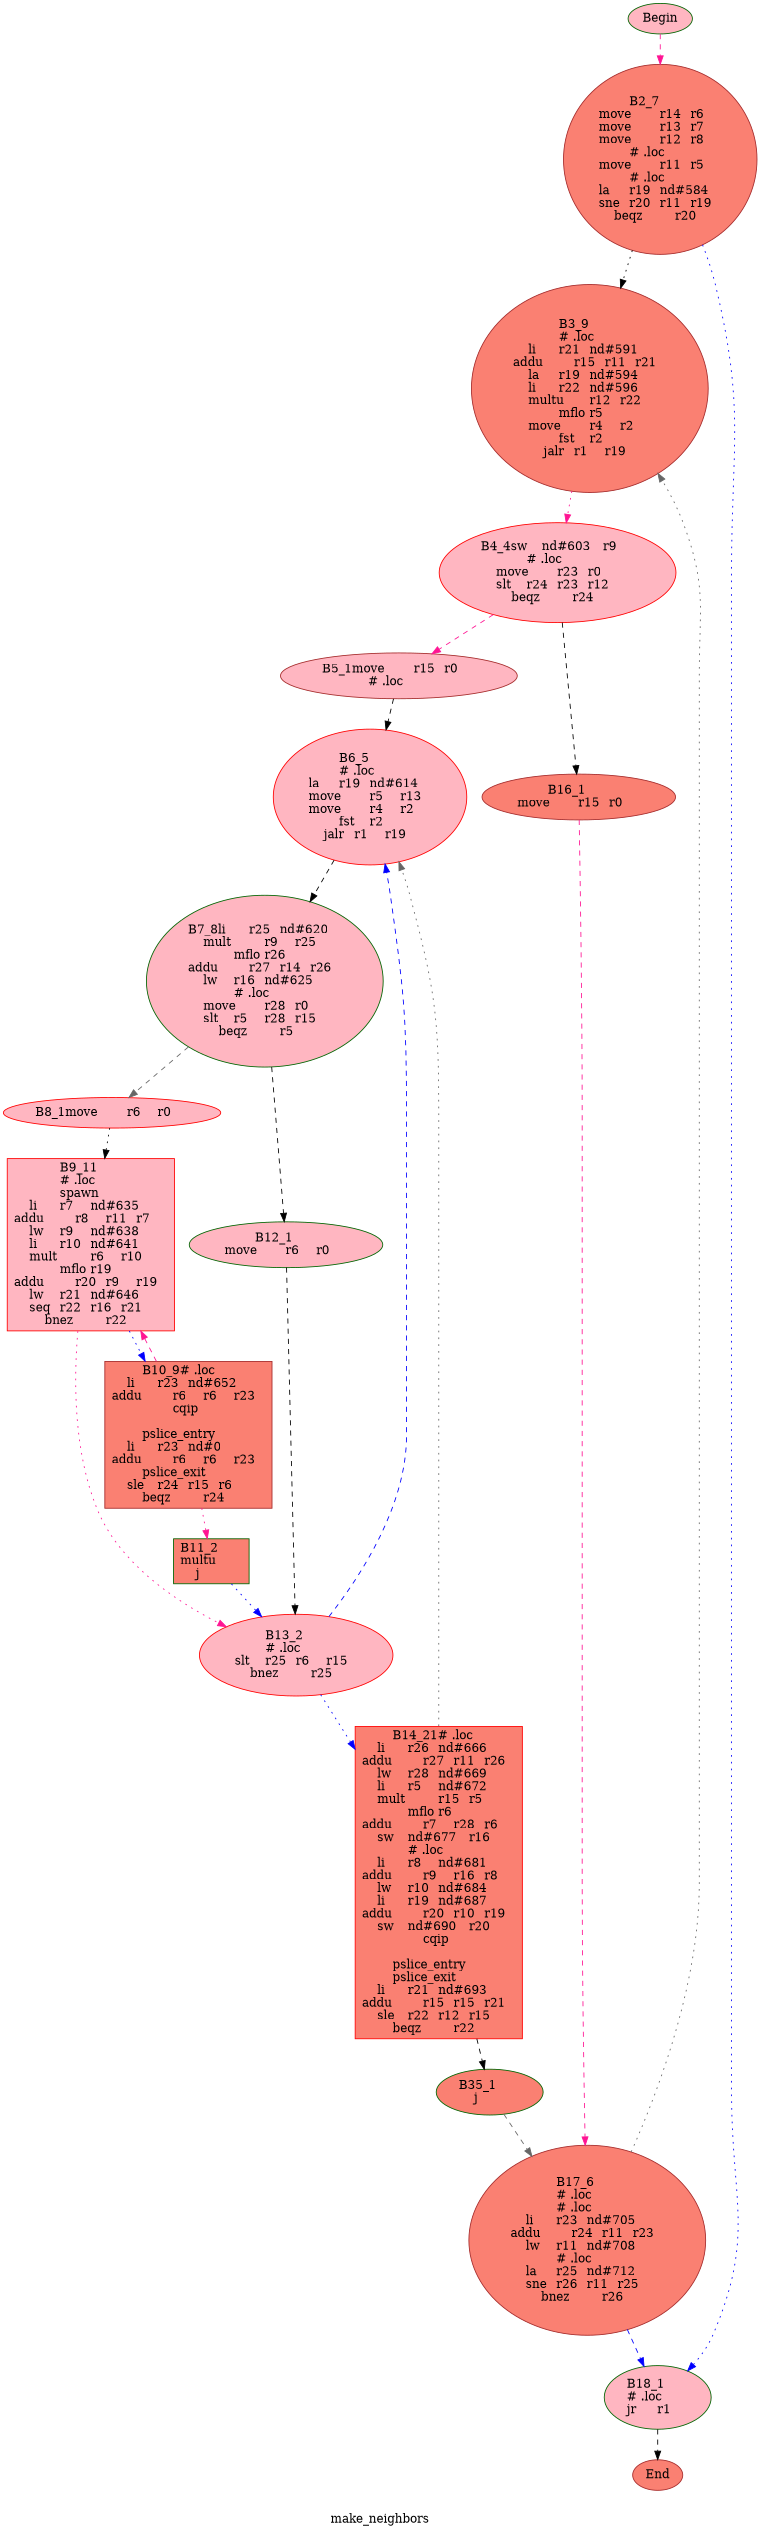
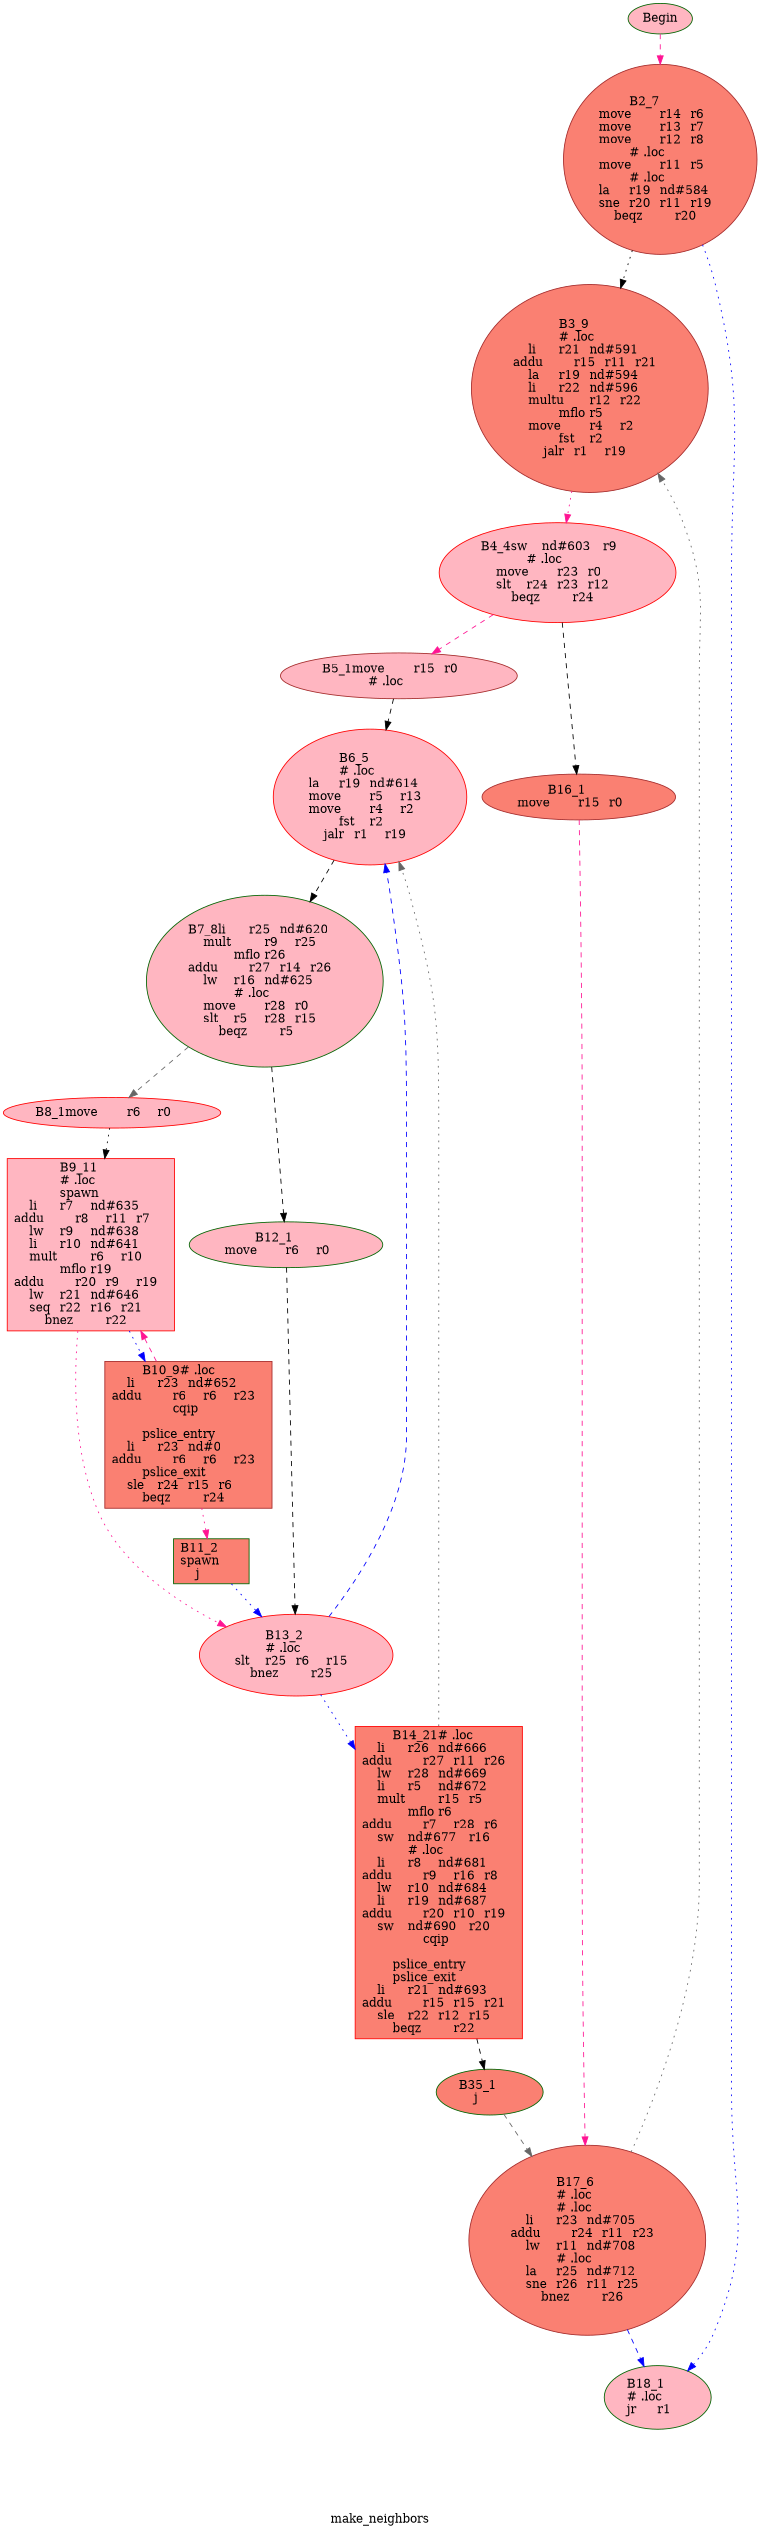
  digraph {
    color=purple
    label=make_neighbors
    style=dashed
    node [color=brown fillcolor=lightpink style=filled]
    edge [color=black style=dashed]
    n1 [color=darkgreen label=Begin]
    n2 [fillcolor=salmon label="B2_7	\nmove	r14	r6	\nmove	r13	r7	\nmove	r12	r8	\n# .loc	\nmove	r11	r5	\n# .loc	\nla	r19	nd#584	\nsne	r20	r11	r19	\nbeqz	r20	\n"]
    n3 [fillcolor=salmon label="B3_9	\n# .loc	\nli	r21	nd#591	\naddu	r15	r11	r21	\nla	r19	nd#594	\nli	r22	nd#596	\nmultu	r12	r22	\nmflo	r5	\nmove	r4	r2	\nfst	r2	\njalr	r1	r19	\n"]
    n4 [color=darkgreen label="B18_1	\n# .loc	\njr	r1	\n"]
    n5 [color=red label="B4_4sw	nd#603	r9	\n# .loc	\nmove	r23	r0	\nslt	r24	r23	r12	\nbeqz	r24	\n"]
-   n6 [fillcolor=salmon label=End]
    n7 [label="B5_1move	r15	r0	\n# .loc	\n"]
    n8 [fillcolor=salmon label="B16_1	\nmove	r15	r0	\n"]
    n9 [color=red label="B6_5	\n# .loc	\nla	r19	nd#614	\nmove	r5	r13	\nmove	r4	r2	\nfst	r2	\njalr	r1	r19	\n"]
    n10 [fillcolor=salmon label="B17_6	\n# .loc	\n# .loc	\nli	r23	nd#705	\naddu	r24	r11	r23	\nlw	r11	nd#708	\n# .loc	\nla	r25	nd#712	\nsne	r26	r11	r25	\nbnez	r26	\n"]
    n11 [color=darkgreen label="B7_8li	r25	nd#620	\nmult	r9	r25	\nmflo	r26	\naddu	r27	r14	r26	\nlw	r16	nd#625	\n# .loc	\nmove	r28	r0	\nslt	r5	r28	r15	\nbeqz	r5	\n"]
    n12 [color=red label="B8_1move	r6	r0	\n"]
    n13 [color=darkgreen label="B12_1	\nmove	r6	r0	\n"]
    n14 [color=red label="B9_11	\n# .loc	\nspawn	\nli	r7	nd#635	\naddu	r8	r11	r7	\nlw	r9	nd#638	\nli	r10	nd#641	\nmult	r6	r10	\nmflo	r19	\naddu	r20	r9	r19	\nlw	r21	nd#646	\nseq	r22	r16	r21	\nbnez	r22	\n" shape=box]
    n15 [color=red label="B13_2	\n# .loc	\nslt	r25	r6	r15	\nbnez	r25	\n"]
    n16 [fillcolor=salmon label="B10_9# .loc	\nli	r23	nd#652	\naddu	r6	r6	r23	\ncqip	\n	\npslice_entry	\nli	r23	nd#0	\naddu	r6	r6	r23	\npslice_exit	\nsle	r24	r15	r6	\nbeqz	r24	\n" shape=polygon]
    n17 [color=red fillcolor=salmon label="B14_21# .loc	\nli	r26	nd#666	\naddu	r27	r11	r26	\nlw	r28	nd#669	\nli	r5	nd#672	\nmult	r15	r5	\nmflo	r6	\naddu	r7	r28	r6	\nsw	nd#677	r16	\n# .loc	\nli	r8	nd#681	\naddu	r9	r16	r8	\nlw	r10	nd#684	\nli	r19	nd#687	\naddu	r20	r10	r19	\nsw	nd#690	r20	\ncqip	\n	\npslice_entry	\npslice_exit	\nli	r21	nd#693	\naddu	r15	r15	r21	\nsle	r22	r12	r15	\nbeqz	r22	\n" shape=polygon]
-   n18 [color=darkgreen fillcolor=salmon label="B11_2	\nmultu	\nj	\n" shape=box]
+   n18 [color=darkgreen fillcolor=salmon label="B11_2	\nspawn	\nj	\n" shape=box]
    n19 [color=darkgreen fillcolor=salmon label="B35_1	\nj	\n"]
    n1 -> n2 [color=deeppink]
    n2 -> n3 [style=dotted]
    n2 -> n4 [color=blue style=dotted]
    n3 -> n5 [color=deeppink style=dotted]
-   n4 -> n6
    n5 -> n7 [color=deeppink]
    n5 -> n8
    n7 -> n9
    n8 -> n10 [color=deeppink]
    n9 -> n11
    n10 -> n3 [color=gray40 style=dotted]
    n10 -> n4 [color=blue]
    n11 -> n12 [color=gray40]
    n11 -> n13
    n12 -> n14 [style=dotted]
    n13 -> n15
    n14 -> n15 [color=deeppink style=dotted]
    n14 -> n16 [color=blue style=dotted]
    n15 -> n9 [color=blue]
    n15 -> n17 [color=blue style=dotted]
    n16 -> n14 [color=deeppink]
    n16 -> n18 [color=deeppink style=dotted]
    n17 -> n9 [color=gray40 style=dotted]
    n17 -> n19
    n18 -> n15 [color=blue style=dotted]
    n19 -> n10 [color=gray40]
  }
